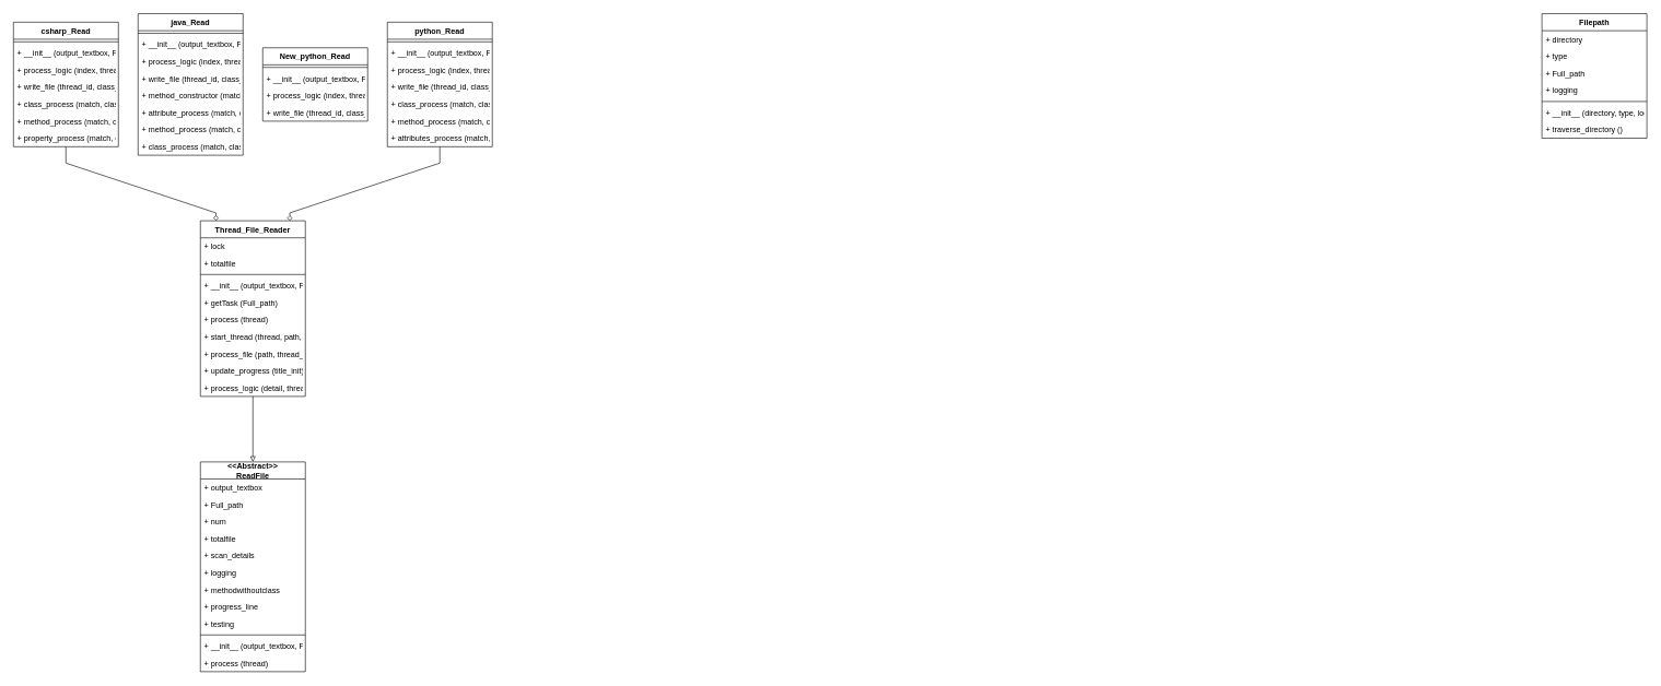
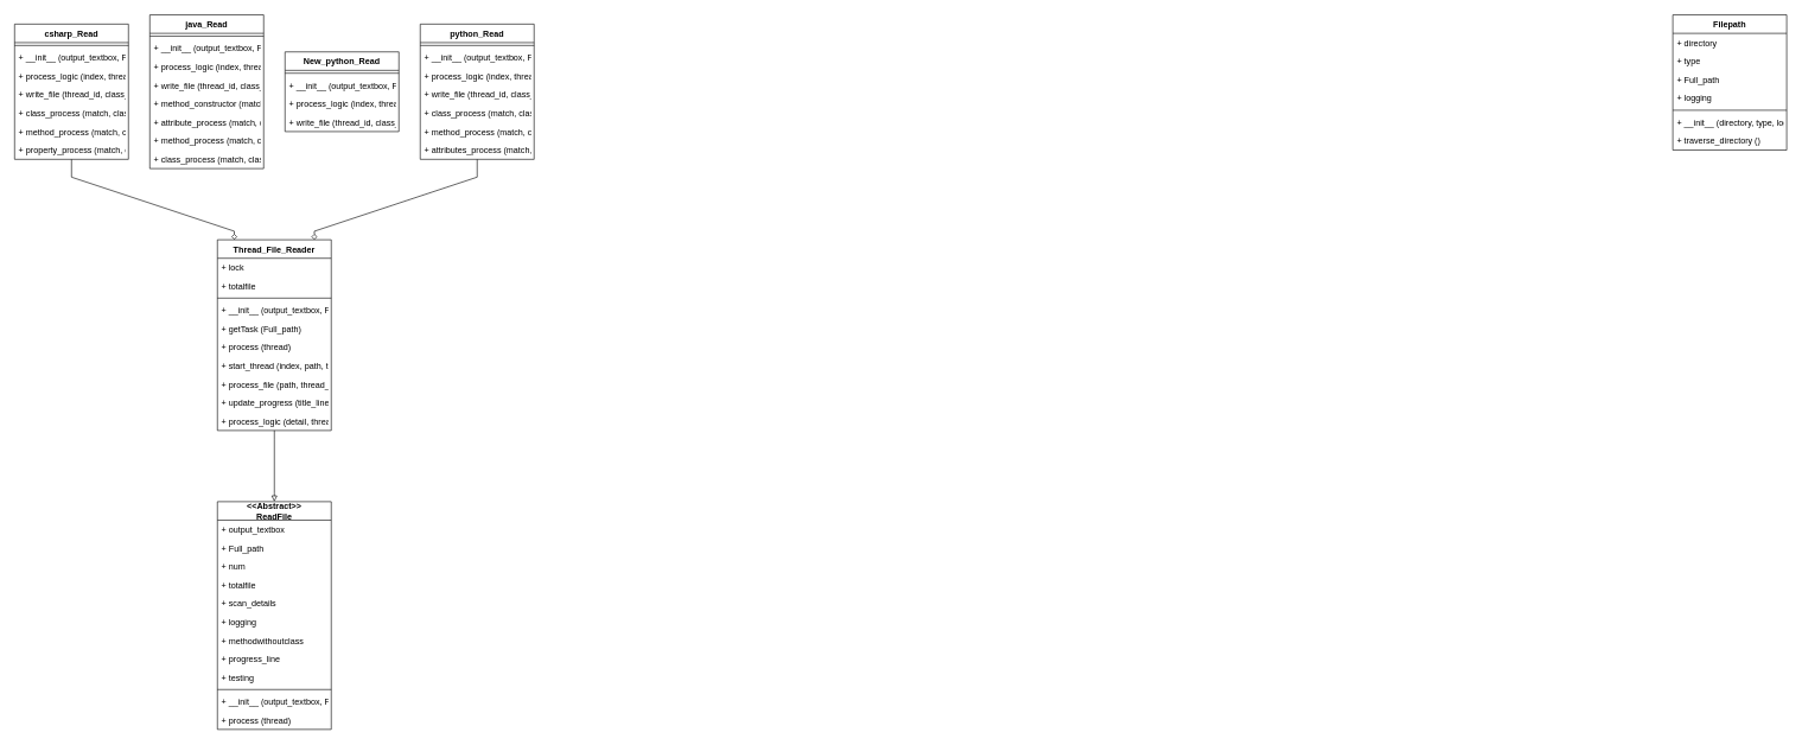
  <mxCell id="0" />
  <mxCell id="1" parent="0" />
  <mxCell id="2" value="csharp_Read" style="swimlane;fontStyle=1;childLayout=stackLayout;horizontal=1;startSize=26;horizontalStack=0;resizeParent=1;resizeParentMax=0;resizeLast=0;collapsible=1;marginBottom=0;" parent="1" vertex="1"><mxGeometry y="33" width="160" height="190" as="geometry" x="20" /></mxCell>
  <mxCell id="3" value="" style="line;strokeWidth=1;fillColor=none;align=left;verticalAlign=middle;spacingTop=-1;spacingLeft=3;spacingRight=3;rotatable=0;labelPosition=right;points=[];portConstraint=eastwest;" parent="2" vertex="1"><mxGeometry y="26" width="160" height="8" as="geometry" /></mxCell>
  <mxCell id="4" value="+ __init__ (output_textbox, Full_path, logging, methodwithoutclass, progress_line, testing)" style="text;strokeColor=none;fillColor=none;align=left;verticalAlign=top;spacingLeft=4;spacingRight=4;overflow=hidden;rotatable=0;points=[[0,0.5],[1,0.5]];portConstraint=eastwest;fontColor=#000000;" parent="2" vertex="1"><mxGeometry y="34" width="160" height="26" as="geometry" /></mxCell>
  <mxCell id="5" value="+ process_logic (index, thread_id)" style="text;strokeColor=none;fillColor=none;align=left;verticalAlign=top;spacingLeft=4;spacingRight=4;overflow=hidden;rotatable=0;points=[[0,0.5],[1,0.5]];portConstraint=eastwest;fontColor=#000000;" parent="2" vertex="1"><mxGeometry y="60" width="160" height="26" as="geometry" /></mxCell>
  <mxCell id="6" value="+ write_file (thread_id, class_manager)" style="text;strokeColor=none;fillColor=none;align=left;verticalAlign=top;spacingLeft=4;spacingRight=4;overflow=hidden;rotatable=0;points=[[0,0.5],[1,0.5]];portConstraint=eastwest;fontColor=#000000;" parent="2" vertex="1"><mxGeometry y="86" width="160" height="26" as="geometry" /></mxCell>
  <mxCell id="7" value="+ class_process (match, class_manager)" style="text;strokeColor=none;fillColor=none;align=left;verticalAlign=top;spacingLeft=4;spacingRight=4;overflow=hidden;rotatable=0;points=[[0,0.5],[1,0.5]];portConstraint=eastwest;fontColor=#000000;" parent="2" vertex="1"><mxGeometry y="112" width="160" height="26" as="geometry" /></mxCell>
  <mxCell id="8" value="+ method_process (match, class_manager)" style="text;strokeColor=none;fillColor=none;align=left;verticalAlign=top;spacingLeft=4;spacingRight=4;overflow=hidden;rotatable=0;points=[[0,0.5],[1,0.5]];portConstraint=eastwest;fontColor=#000000;" parent="2" vertex="1"><mxGeometry y="138" width="160" height="26" as="geometry" /></mxCell>
  <mxCell id="9" value="+ property_process (match, class_manager)" style="text;strokeColor=none;fillColor=none;align=left;verticalAlign=top;spacingLeft=4;spacingRight=4;overflow=hidden;rotatable=0;points=[[0,0.5],[1,0.5]];portConstraint=eastwest;fontColor=#000000;" parent="2" vertex="1"><mxGeometry y="164" width="160" height="26" as="geometry" /></mxCell>
  <mxCell id="10" value="" style="endArrow=diamond;html=1;rounded=0;endFill=0;edgeStyle=orthogonalEdgeStyle;dashed=0;noEdgeStyle=1;orthogonal=1;" parent="1" source="2" target="42" edge="1"><mxGeometry width="50" height="50" relative="1" as="geometry"><Array as="points"><mxPoint x="100" y="248" /><mxPoint x="328.75" y="324" /></Array></mxGeometry></mxCell>
  <mxCell id="11" value="Filepath" style="swimlane;fontStyle=1;childLayout=stackLayout;horizontal=1;startSize=26;horizontalStack=0;resizeParent=1;resizeParentMax=0;resizeLast=0;collapsible=1;marginBottom=0;" parent="1" vertex="1"><mxGeometry x="2350" width="160" height="190" as="geometry" y="20" /></mxCell>
  <mxCell id="12" value="+ directory" style="text;strokeColor=none;fillColor=none;align=left;verticalAlign=top;spacingLeft=4;spacingRight=4;overflow=hidden;rotatable=0;points=[[0,0.5],[1,0.5]];portConstraint=eastwest;fontColor=#000000;" parent="11" vertex="1"><mxGeometry y="26" width="160" height="26" as="geometry" /></mxCell>
  <mxCell id="13" value="+ type" style="text;strokeColor=none;fillColor=none;align=left;verticalAlign=top;spacingLeft=4;spacingRight=4;overflow=hidden;rotatable=0;points=[[0,0.5],[1,0.5]];portConstraint=eastwest;fontColor=#000000;" parent="11" vertex="1"><mxGeometry y="52" width="160" height="26" as="geometry" /></mxCell>
  <mxCell id="14" value="+ Full_path" style="text;strokeColor=none;fillColor=none;align=left;verticalAlign=top;spacingLeft=4;spacingRight=4;overflow=hidden;rotatable=0;points=[[0,0.5],[1,0.5]];portConstraint=eastwest;fontColor=#000000;" parent="11" vertex="1"><mxGeometry y="78" width="160" height="26" as="geometry" /></mxCell>
  <mxCell id="15" value="+ logging" style="text;strokeColor=none;fillColor=none;align=left;verticalAlign=top;spacingLeft=4;spacingRight=4;overflow=hidden;rotatable=0;points=[[0,0.5],[1,0.5]];portConstraint=eastwest;fontColor=#000000;" parent="11" vertex="1"><mxGeometry y="104" width="160" height="26" as="geometry" /></mxCell>
  <mxCell id="16" value="" style="line;strokeWidth=1;fillColor=none;align=left;verticalAlign=middle;spacingTop=-1;spacingLeft=3;spacingRight=3;rotatable=0;labelPosition=right;points=[];portConstraint=eastwest;" parent="11" vertex="1"><mxGeometry y="130" width="160" height="8" as="geometry" /></mxCell>
  <mxCell id="17" value="+ __init__ (directory, type, logging)" style="text;strokeColor=none;fillColor=none;align=left;verticalAlign=top;spacingLeft=4;spacingRight=4;overflow=hidden;rotatable=0;points=[[0,0.5],[1,0.5]];portConstraint=eastwest;fontColor=#000000;" parent="11" vertex="1"><mxGeometry y="138" width="160" height="26" as="geometry" /></mxCell>
  <mxCell id="18" value="+ traverse_directory ()" style="text;strokeColor=none;fillColor=none;align=left;verticalAlign=top;spacingLeft=4;spacingRight=4;overflow=hidden;rotatable=0;points=[[0,0.5],[1,0.5]];portConstraint=eastwest;fontColor=#000000;" parent="11" vertex="1"><mxGeometry y="164" width="160" height="26" as="geometry" /></mxCell>
  <mxCell id="19" value="java_Read" style="swimlane;fontStyle=1;childLayout=stackLayout;horizontal=1;startSize=26;horizontalStack=0;resizeParent=1;resizeParentMax=0;resizeLast=0;collapsible=1;marginBottom=0;" parent="1" vertex="1"><mxGeometry x="210" width="160" height="216" as="geometry" y="20" /></mxCell>
  <mxCell id="20" value="" style="line;strokeWidth=1;fillColor=none;align=left;verticalAlign=middle;spacingTop=-1;spacingLeft=3;spacingRight=3;rotatable=0;labelPosition=right;points=[];portConstraint=eastwest;" parent="19" vertex="1"><mxGeometry y="26" width="160" height="8" as="geometry" /></mxCell>
  <mxCell id="21" value="+ __init__ (output_textbox, Full_path, logging, methodwithoutclass, progress_line, testing)" style="text;strokeColor=none;fillColor=none;align=left;verticalAlign=top;spacingLeft=4;spacingRight=4;overflow=hidden;rotatable=0;points=[[0,0.5],[1,0.5]];portConstraint=eastwest;fontColor=#000000;" parent="19" vertex="1"><mxGeometry y="34" width="160" height="26" as="geometry" /></mxCell>
  <mxCell id="22" value="+ process_logic (index, thread_id)" style="text;strokeColor=none;fillColor=none;align=left;verticalAlign=top;spacingLeft=4;spacingRight=4;overflow=hidden;rotatable=0;points=[[0,0.5],[1,0.5]];portConstraint=eastwest;fontColor=#000000;" parent="19" vertex="1"><mxGeometry y="60" width="160" height="26" as="geometry" /></mxCell>
  <mxCell id="23" value="+ write_file (thread_id, class_manager)" style="text;strokeColor=none;fillColor=none;align=left;verticalAlign=top;spacingLeft=4;spacingRight=4;overflow=hidden;rotatable=0;points=[[0,0.5],[1,0.5]];portConstraint=eastwest;fontColor=#000000;" parent="19" vertex="1"><mxGeometry y="86" width="160" height="26" as="geometry" /></mxCell>
  <mxCell id="24" value="+ method_constructor (match, class_manager, classname)" style="text;strokeColor=none;fillColor=none;align=left;verticalAlign=top;spacingLeft=4;spacingRight=4;overflow=hidden;rotatable=0;points=[[0,0.5],[1,0.5]];portConstraint=eastwest;fontColor=#000000;" parent="19" vertex="1"><mxGeometry y="112" width="160" height="26" as="geometry" /></mxCell>
  <mxCell id="25" value="+ attribute_process (match, class_manager)" style="text;strokeColor=none;fillColor=none;align=left;verticalAlign=top;spacingLeft=4;spacingRight=4;overflow=hidden;rotatable=0;points=[[0,0.5],[1,0.5]];portConstraint=eastwest;fontColor=#000000;" parent="19" vertex="1"><mxGeometry y="138" width="160" height="26" as="geometry" /></mxCell>
  <mxCell id="26" value="+ method_process (match, class_manager)" style="text;strokeColor=none;fillColor=none;align=left;verticalAlign=top;spacingLeft=4;spacingRight=4;overflow=hidden;rotatable=0;points=[[0,0.5],[1,0.5]];portConstraint=eastwest;fontColor=#000000;" parent="19" vertex="1"><mxGeometry y="164" width="160" height="26" as="geometry" /></mxCell>
  <mxCell id="27" value="+ class_process (match, class_manager)" style="text;strokeColor=none;fillColor=none;align=left;verticalAlign=top;spacingLeft=4;spacingRight=4;overflow=hidden;rotatable=0;points=[[0,0.5],[1,0.5]];portConstraint=eastwest;fontColor=#000000;" parent="19" vertex="1"><mxGeometry y="190" width="160" height="26" as="geometry" /></mxCell>
  <mxCell id="28" value="New_python_Read" style="swimlane;fontStyle=1;childLayout=stackLayout;horizontal=1;startSize=26;horizontalStack=0;resizeParent=1;resizeParentMax=0;resizeLast=0;collapsible=1;marginBottom=0;" parent="1" vertex="1"><mxGeometry x="400" y="72" width="160" height="112" as="geometry" /></mxCell>
  <mxCell id="29" value="" style="line;strokeWidth=1;fillColor=none;align=left;verticalAlign=middle;spacingTop=-1;spacingLeft=3;spacingRight=3;rotatable=0;labelPosition=right;points=[];portConstraint=eastwest;" parent="28" vertex="1"><mxGeometry y="26" width="160" height="8" as="geometry" /></mxCell>
  <mxCell id="30" value="+ __init__ (output_textbox, Full_path, logging, methodwithoutclass, progress_line, testing)" style="text;strokeColor=none;fillColor=none;align=left;verticalAlign=top;spacingLeft=4;spacingRight=4;overflow=hidden;rotatable=0;points=[[0,0.5],[1,0.5]];portConstraint=eastwest;fontColor=#000000;" parent="28" vertex="1"><mxGeometry y="34" width="160" height="26" as="geometry" /></mxCell>
  <mxCell id="31" value="+ process_logic (index, thread_id)" style="text;strokeColor=none;fillColor=none;align=left;verticalAlign=top;spacingLeft=4;spacingRight=4;overflow=hidden;rotatable=0;points=[[0,0.5],[1,0.5]];portConstraint=eastwest;fontColor=#000000;" parent="28" vertex="1"><mxGeometry y="60" width="160" height="26" as="geometry" /></mxCell>
  <mxCell id="32" value="+ write_file (thread_id, class_manager)" style="text;strokeColor=none;fillColor=none;align=left;verticalAlign=top;spacingLeft=4;spacingRight=4;overflow=hidden;rotatable=0;points=[[0,0.5],[1,0.5]];portConstraint=eastwest;fontColor=#000000;" parent="28" vertex="1"><mxGeometry y="86" width="160" height="26" as="geometry" /></mxCell>
  <mxCell id="33" value="python_Read" style="swimlane;fontStyle=1;childLayout=stackLayout;horizontal=1;startSize=26;horizontalStack=0;resizeParent=1;resizeParentMax=0;resizeLast=0;collapsible=1;marginBottom=0;" parent="1" vertex="1"><mxGeometry x="590" y="33" width="160" height="190" as="geometry" /></mxCell>
  <mxCell id="34" value="" style="line;strokeWidth=1;fillColor=none;align=left;verticalAlign=middle;spacingTop=-1;spacingLeft=3;spacingRight=3;rotatable=0;labelPosition=right;points=[];portConstraint=eastwest;" parent="33" vertex="1"><mxGeometry y="26" width="160" height="8" as="geometry" /></mxCell>
  <mxCell id="35" value="+ __init__ (output_textbox, Full_path, logging, methodwithoutclass, progress_line, testing)" style="text;strokeColor=none;fillColor=none;align=left;verticalAlign=top;spacingLeft=4;spacingRight=4;overflow=hidden;rotatable=0;points=[[0,0.5],[1,0.5]];portConstraint=eastwest;fontColor=#000000;" parent="33" vertex="1"><mxGeometry y="34" width="160" height="26" as="geometry" /></mxCell>
  <mxCell id="36" value="+ process_logic (index, thread_id, class_manager)" style="text;strokeColor=none;fillColor=none;align=left;verticalAlign=top;spacingLeft=4;spacingRight=4;overflow=hidden;rotatable=0;points=[[0,0.5],[1,0.5]];portConstraint=eastwest;fontColor=#000000;" parent="33" vertex="1"><mxGeometry y="60" width="160" height="26" as="geometry" /></mxCell>
  <mxCell id="37" value="+ write_file (thread_id, class_manager)" style="text;strokeColor=none;fillColor=none;align=left;verticalAlign=top;spacingLeft=4;spacingRight=4;overflow=hidden;rotatable=0;points=[[0,0.5],[1,0.5]];portConstraint=eastwest;fontColor=#000000;" parent="33" vertex="1"><mxGeometry y="86" width="160" height="26" as="geometry" /></mxCell>
  <mxCell id="38" value="+ class_process (match, class_manager)" style="text;strokeColor=none;fillColor=none;align=left;verticalAlign=top;spacingLeft=4;spacingRight=4;overflow=hidden;rotatable=0;points=[[0,0.5],[1,0.5]];portConstraint=eastwest;fontColor=#000000;" parent="33" vertex="1"><mxGeometry y="112" width="160" height="26" as="geometry" /></mxCell>
  <mxCell id="39" value="+ method_process (match, class_manager)" style="text;strokeColor=none;fillColor=none;align=left;verticalAlign=top;spacingLeft=4;spacingRight=4;overflow=hidden;rotatable=0;points=[[0,0.5],[1,0.5]];portConstraint=eastwest;fontColor=#000000;" parent="33" vertex="1"><mxGeometry y="138" width="160" height="26" as="geometry" /></mxCell>
  <mxCell id="40" value="+ attributes_process (match, class_manager)" style="text;strokeColor=none;fillColor=none;align=left;verticalAlign=top;spacingLeft=4;spacingRight=4;overflow=hidden;rotatable=0;points=[[0,0.5],[1,0.5]];portConstraint=eastwest;fontColor=#000000;" parent="33" vertex="1"><mxGeometry y="164" width="160" height="26" as="geometry" /></mxCell>
  <mxCell id="41" value="" style="endArrow=diamond;html=1;rounded=0;endFill=0;edgeStyle=orthogonalEdgeStyle;dashed=0;noEdgeStyle=1;orthogonal=1;" parent="1" source="33" target="42" edge="1"><mxGeometry width="50" height="50" relative="1" as="geometry"><Array as="points"><mxPoint x="670" y="248" /><mxPoint x="441.25" y="324" /></Array></mxGeometry></mxCell>
  <mxCell id="42" value="Thread_File_Reader" style="swimlane;fontStyle=1;childLayout=stackLayout;horizontal=1;startSize=26;horizontalStack=0;resizeParent=1;resizeParentMax=0;resizeLast=0;collapsible=1;marginBottom=0;" parent="1" vertex="1"><mxGeometry x="305" y="336" width="160" height="268" as="geometry" /></mxCell>
  <mxCell id="43" value="+ lock" style="text;strokeColor=none;fillColor=none;align=left;verticalAlign=top;spacingLeft=4;spacingRight=4;overflow=hidden;rotatable=0;points=[[0,0.5],[1,0.5]];portConstraint=eastwest;fontColor=#000000;" parent="42" vertex="1"><mxGeometry y="26" width="160" height="26" as="geometry" /></mxCell>
  <mxCell id="44" value="+ totalfile" style="text;strokeColor=none;fillColor=none;align=left;verticalAlign=top;spacingLeft=4;spacingRight=4;overflow=hidden;rotatable=0;points=[[0,0.5],[1,0.5]];portConstraint=eastwest;fontColor=#000000;" parent="42" vertex="1"><mxGeometry y="52" width="160" height="26" as="geometry" /></mxCell>
  <mxCell id="45" value="" style="line;strokeWidth=1;fillColor=none;align=left;verticalAlign=middle;spacingTop=-1;spacingLeft=3;spacingRight=3;rotatable=0;labelPosition=right;points=[];portConstraint=eastwest;" parent="42" vertex="1"><mxGeometry y="78" width="160" height="8" as="geometry" /></mxCell>
  <mxCell id="46" value="+ __init__ (output_textbox, Full_path, logging, methodwithoutclass, progress_line, testing)" style="text;strokeColor=none;fillColor=none;align=left;verticalAlign=top;spacingLeft=4;spacingRight=4;overflow=hidden;rotatable=0;points=[[0,0.5],[1,0.5]];portConstraint=eastwest;fontColor=#000000;" parent="42" vertex="1"><mxGeometry y="86" width="160" height="26" as="geometry" /></mxCell>
  <mxCell id="47" value="+ getTask (Full_path)" style="text;strokeColor=none;fillColor=none;align=left;verticalAlign=top;spacingLeft=4;spacingRight=4;overflow=hidden;rotatable=0;points=[[0,0.5],[1,0.5]];portConstraint=eastwest;fontColor=#000000;" parent="42" vertex="1"><mxGeometry y="112" width="160" height="26" as="geometry" /></mxCell>
  <mxCell id="48" value="+ process (thread)" style="text;strokeColor=none;fillColor=none;align=left;verticalAlign=top;spacingLeft=4;spacingRight=4;overflow=hidden;rotatable=0;points=[[0,0.5],[1,0.5]];portConstraint=eastwest;fontColor=#000000;" parent="42" vertex="1"><mxGeometry y="138" width="160" height="26" as="geometry" /></mxCell>
- <mxCell id="49" value="+ start_thread (thread, path, title_line)" style="text;strokeColor=none;fillColor=none;align=left;verticalAlign=top;spacingLeft=4;spacingRight=4;overflow=hidden;rotatable=0;points=[[0,0.5],[1,0.5]];portConstraint=eastwest;fontColor=#000000;" parent="42" vertex="1"><mxGeometry y="164" width="160" height="26" as="geometry" /></mxCell>
+ <mxCell id="49" value="+ start_thread (index, path, title_line)" style="text;strokeColor=none;fillColor=none;align=left;verticalAlign=top;spacingLeft=4;spacingRight=4;overflow=hidden;rotatable=0;points=[[0,0.5],[1,0.5]];portConstraint=eastwest;fontColor=#000000;" parent="42" vertex="1"><mxGeometry y="164" width="160" height="26" as="geometry" /></mxCell>
  <mxCell id="50" value="+ process_file (path, thread_id, title_line)" style="text;strokeColor=none;fillColor=none;align=left;verticalAlign=top;spacingLeft=4;spacingRight=4;overflow=hidden;rotatable=0;points=[[0,0.5],[1,0.5]];portConstraint=eastwest;fontColor=#000000;" parent="42" vertex="1"><mxGeometry y="190" width="160" height="26" as="geometry" /></mxCell>
- <mxCell id="51" value="+ update_progress (title_init)" style="text;strokeColor=none;fillColor=none;align=left;verticalAlign=top;spacingLeft=4;spacingRight=4;overflow=hidden;rotatable=0;points=[[0,0.5],[1,0.5]];portConstraint=eastwest;fontColor=#000000;" parent="42" vertex="1"><mxGeometry y="216" width="160" height="26" as="geometry" /></mxCell>
+ <mxCell id="51" value="+ update_progress (title_line)" style="text;strokeColor=none;fillColor=none;align=left;verticalAlign=top;spacingLeft=4;spacingRight=4;overflow=hidden;rotatable=0;points=[[0,0.5],[1,0.5]];portConstraint=eastwest;fontColor=#000000;" parent="42" vertex="1"><mxGeometry y="216" width="160" height="26" as="geometry" /></mxCell>
  <mxCell id="52" value="+ process_logic (detail, thread_id)" style="text;strokeColor=none;fillColor=none;align=left;verticalAlign=top;spacingLeft=4;spacingRight=4;overflow=hidden;rotatable=0;points=[[0,0.5],[1,0.5]];portConstraint=eastwest;fontColor=#000000;" parent="42" vertex="1"><mxGeometry y="242" width="160" height="26" as="geometry" /></mxCell>
  <mxCell id="53" value="" style="endArrow=block;html=1;rounded=0;endFill=0;edgeStyle=orthogonalEdgeStyle;dashed=0;noEdgeStyle=1;orthogonal=1;" parent="1" source="42" target="54" edge="1"><mxGeometry width="50" height="50" relative="1" as="geometry"><Array as="points"><mxPoint x="385" y="616" /><mxPoint x="385" y="692" /></Array></mxGeometry></mxCell>
  <mxCell id="54" value="&lt;&lt;Abstract&gt;&gt;&#10;ReadFile" style="swimlane;fontStyle=1;childLayout=stackLayout;horizontal=1;startSize=26;horizontalStack=0;resizeParent=1;resizeParentMax=0;resizeLast=0;collapsible=1;marginBottom=0;" parent="1" vertex="1"><mxGeometry x="305" y="704" width="160" height="320" as="geometry" /></mxCell>
  <mxCell id="55" value="+ output_textbox" style="text;strokeColor=none;fillColor=none;align=left;verticalAlign=top;spacingLeft=4;spacingRight=4;overflow=hidden;rotatable=0;points=[[0,0.5],[1,0.5]];portConstraint=eastwest;fontColor=#000000;" parent="54" vertex="1"><mxGeometry y="26" width="160" height="26" as="geometry" /></mxCell>
  <mxCell id="56" value="+ Full_path" style="text;strokeColor=none;fillColor=none;align=left;verticalAlign=top;spacingLeft=4;spacingRight=4;overflow=hidden;rotatable=0;points=[[0,0.5],[1,0.5]];portConstraint=eastwest;fontColor=#000000;" parent="54" vertex="1"><mxGeometry y="52" width="160" height="26" as="geometry" /></mxCell>
  <mxCell id="57" value="+ num" style="text;strokeColor=none;fillColor=none;align=left;verticalAlign=top;spacingLeft=4;spacingRight=4;overflow=hidden;rotatable=0;points=[[0,0.5],[1,0.5]];portConstraint=eastwest;fontColor=#000000;" parent="54" vertex="1"><mxGeometry y="78" width="160" height="26" as="geometry" /></mxCell>
  <mxCell id="58" value="+ totalfile" style="text;strokeColor=none;fillColor=none;align=left;verticalAlign=top;spacingLeft=4;spacingRight=4;overflow=hidden;rotatable=0;points=[[0,0.5],[1,0.5]];portConstraint=eastwest;fontColor=#000000;" parent="54" vertex="1"><mxGeometry y="104" width="160" height="26" as="geometry" /></mxCell>
  <mxCell id="59" value="+ scan_details" style="text;strokeColor=none;fillColor=none;align=left;verticalAlign=top;spacingLeft=4;spacingRight=4;overflow=hidden;rotatable=0;points=[[0,0.5],[1,0.5]];portConstraint=eastwest;fontColor=#000000;" parent="54" vertex="1"><mxGeometry y="130" width="160" height="26" as="geometry" /></mxCell>
  <mxCell id="60" value="+ logging" style="text;strokeColor=none;fillColor=none;align=left;verticalAlign=top;spacingLeft=4;spacingRight=4;overflow=hidden;rotatable=0;points=[[0,0.5],[1,0.5]];portConstraint=eastwest;fontColor=#000000;" parent="54" vertex="1"><mxGeometry y="156" width="160" height="26" as="geometry" /></mxCell>
  <mxCell id="61" value="+ methodwithoutclass" style="text;strokeColor=none;fillColor=none;align=left;verticalAlign=top;spacingLeft=4;spacingRight=4;overflow=hidden;rotatable=0;points=[[0,0.5],[1,0.5]];portConstraint=eastwest;fontColor=#000000;" parent="54" vertex="1"><mxGeometry y="182" width="160" height="26" as="geometry" /></mxCell>
  <mxCell id="62" value="+ progress_line" style="text;strokeColor=none;fillColor=none;align=left;verticalAlign=top;spacingLeft=4;spacingRight=4;overflow=hidden;rotatable=0;points=[[0,0.5],[1,0.5]];portConstraint=eastwest;fontColor=#000000;" parent="54" vertex="1"><mxGeometry y="208" width="160" height="26" as="geometry" /></mxCell>
  <mxCell id="63" value="+ testing" style="text;strokeColor=none;fillColor=none;align=left;verticalAlign=top;spacingLeft=4;spacingRight=4;overflow=hidden;rotatable=0;points=[[0,0.5],[1,0.5]];portConstraint=eastwest;fontColor=#000000;" parent="54" vertex="1"><mxGeometry y="234" width="160" height="26" as="geometry" /></mxCell>
  <mxCell id="64" value="" style="line;strokeWidth=1;fillColor=none;align=left;verticalAlign=middle;spacingTop=-1;spacingLeft=3;spacingRight=3;rotatable=0;labelPosition=right;points=[];portConstraint=eastwest;" parent="54" vertex="1"><mxGeometry y="260" width="160" height="8" as="geometry" /></mxCell>
  <mxCell id="65" value="+ __init__ (output_textbox, Full_path, logging, methodwithoutclass, progress_line, testing)" style="text;strokeColor=none;fillColor=none;align=left;verticalAlign=top;spacingLeft=4;spacingRight=4;overflow=hidden;rotatable=0;points=[[0,0.5],[1,0.5]];portConstraint=eastwest;fontColor=#000000;" parent="54" vertex="1"><mxGeometry y="268" width="160" height="26" as="geometry" /></mxCell>
  <mxCell id="66" value="+ process (thread)" style="text;strokeColor=none;fillColor=none;align=left;verticalAlign=top;spacingLeft=4;spacingRight=4;overflow=hidden;rotatable=0;points=[[0,0.5],[1,0.5]];portConstraint=eastwest;fontColor=#000000;" parent="54" vertex="1"><mxGeometry y="294" width="160" height="26" as="geometry" /></mxCell>
  <mxCell id="67" value="" style="endArrow=block;html=1;rounded=0;endFill=0;edgeStyle=orthogonalEdgeStyle;dashed=0" parent="1" source="54" edge="1"><mxGeometry width="50" height="50" relative="1" as="geometry" /></mxCell>
